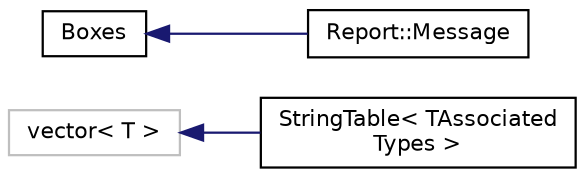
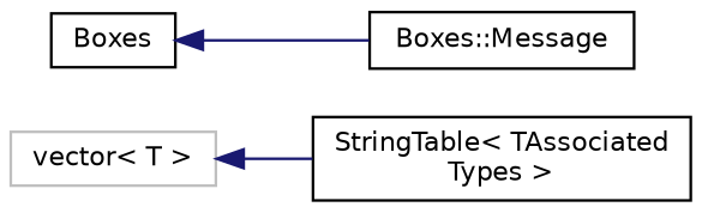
  digraph {
    rankdir=LR
    node [color=black fillcolor=white fontname=Helvetica fontsize=10 shape=record style=filled]
    edge [color=midnightblue dir=back fontname=Helvetica fontsize=10 labelfontname=Helvetica labelfontsize=10 style=solid]
    n1 [color=grey75 height=0.2 label="vector\< T \>" width=0.4]
    n2 [height=0.2 label="StringTable\< TAssociated\lTypes \>" width=0.4]
    n3 [height=0.2 label=Boxes width=0.4]
-   n4 [height=0.2 label="Report::Message" width=0.4]
+   n4 [height=0.2 label="Boxes::Message" width=0.4]
    n1 -> n2
    n3 -> n4
  }
